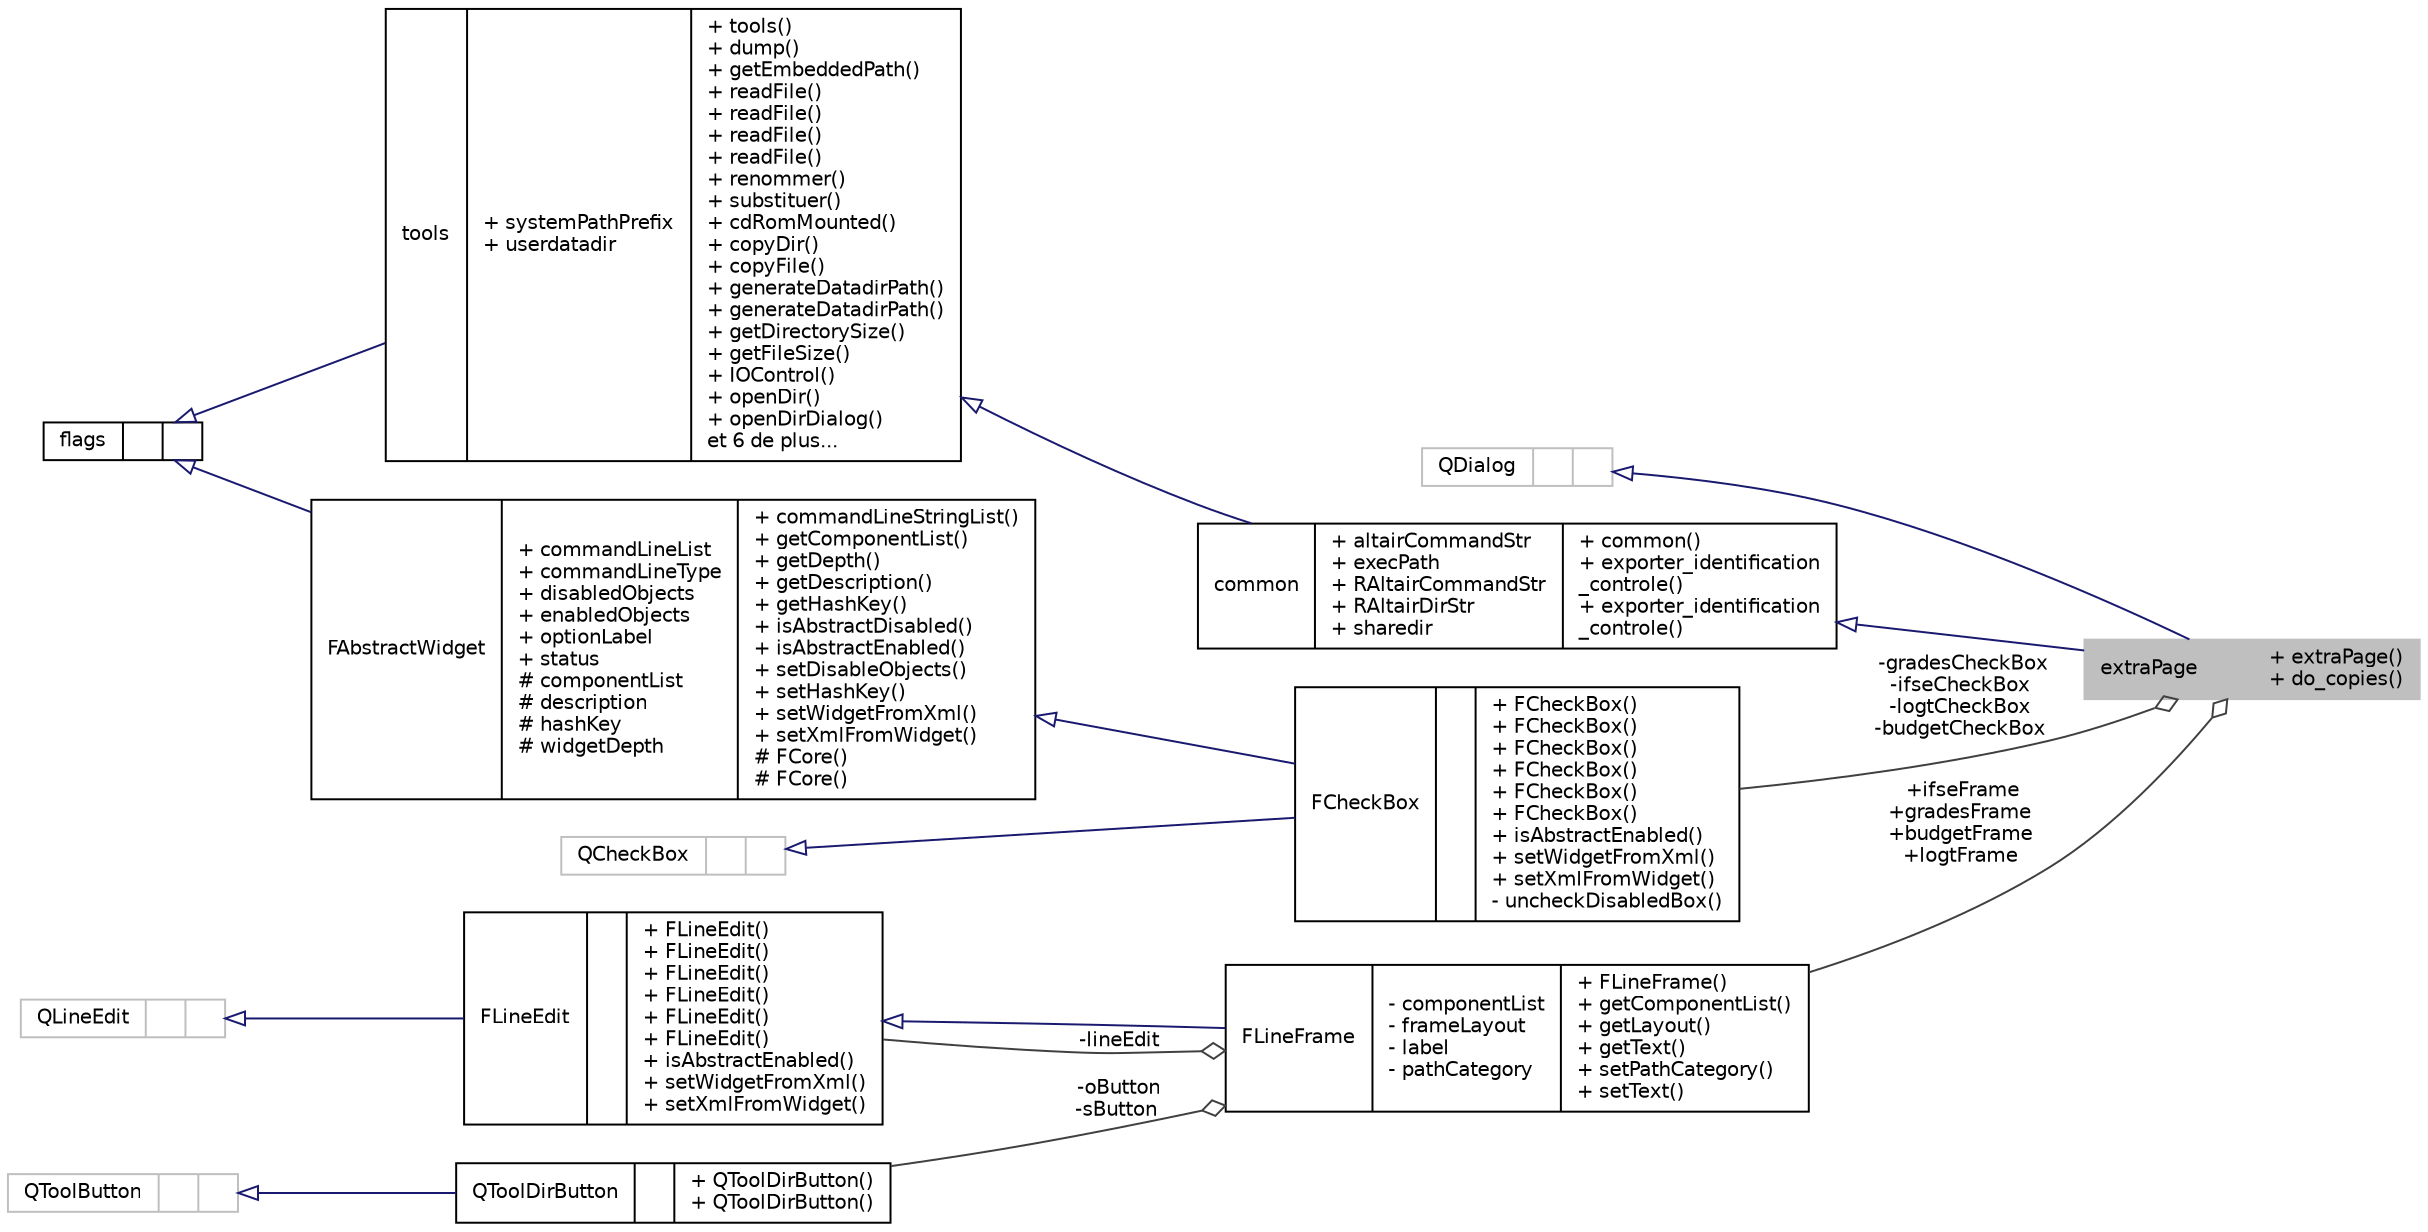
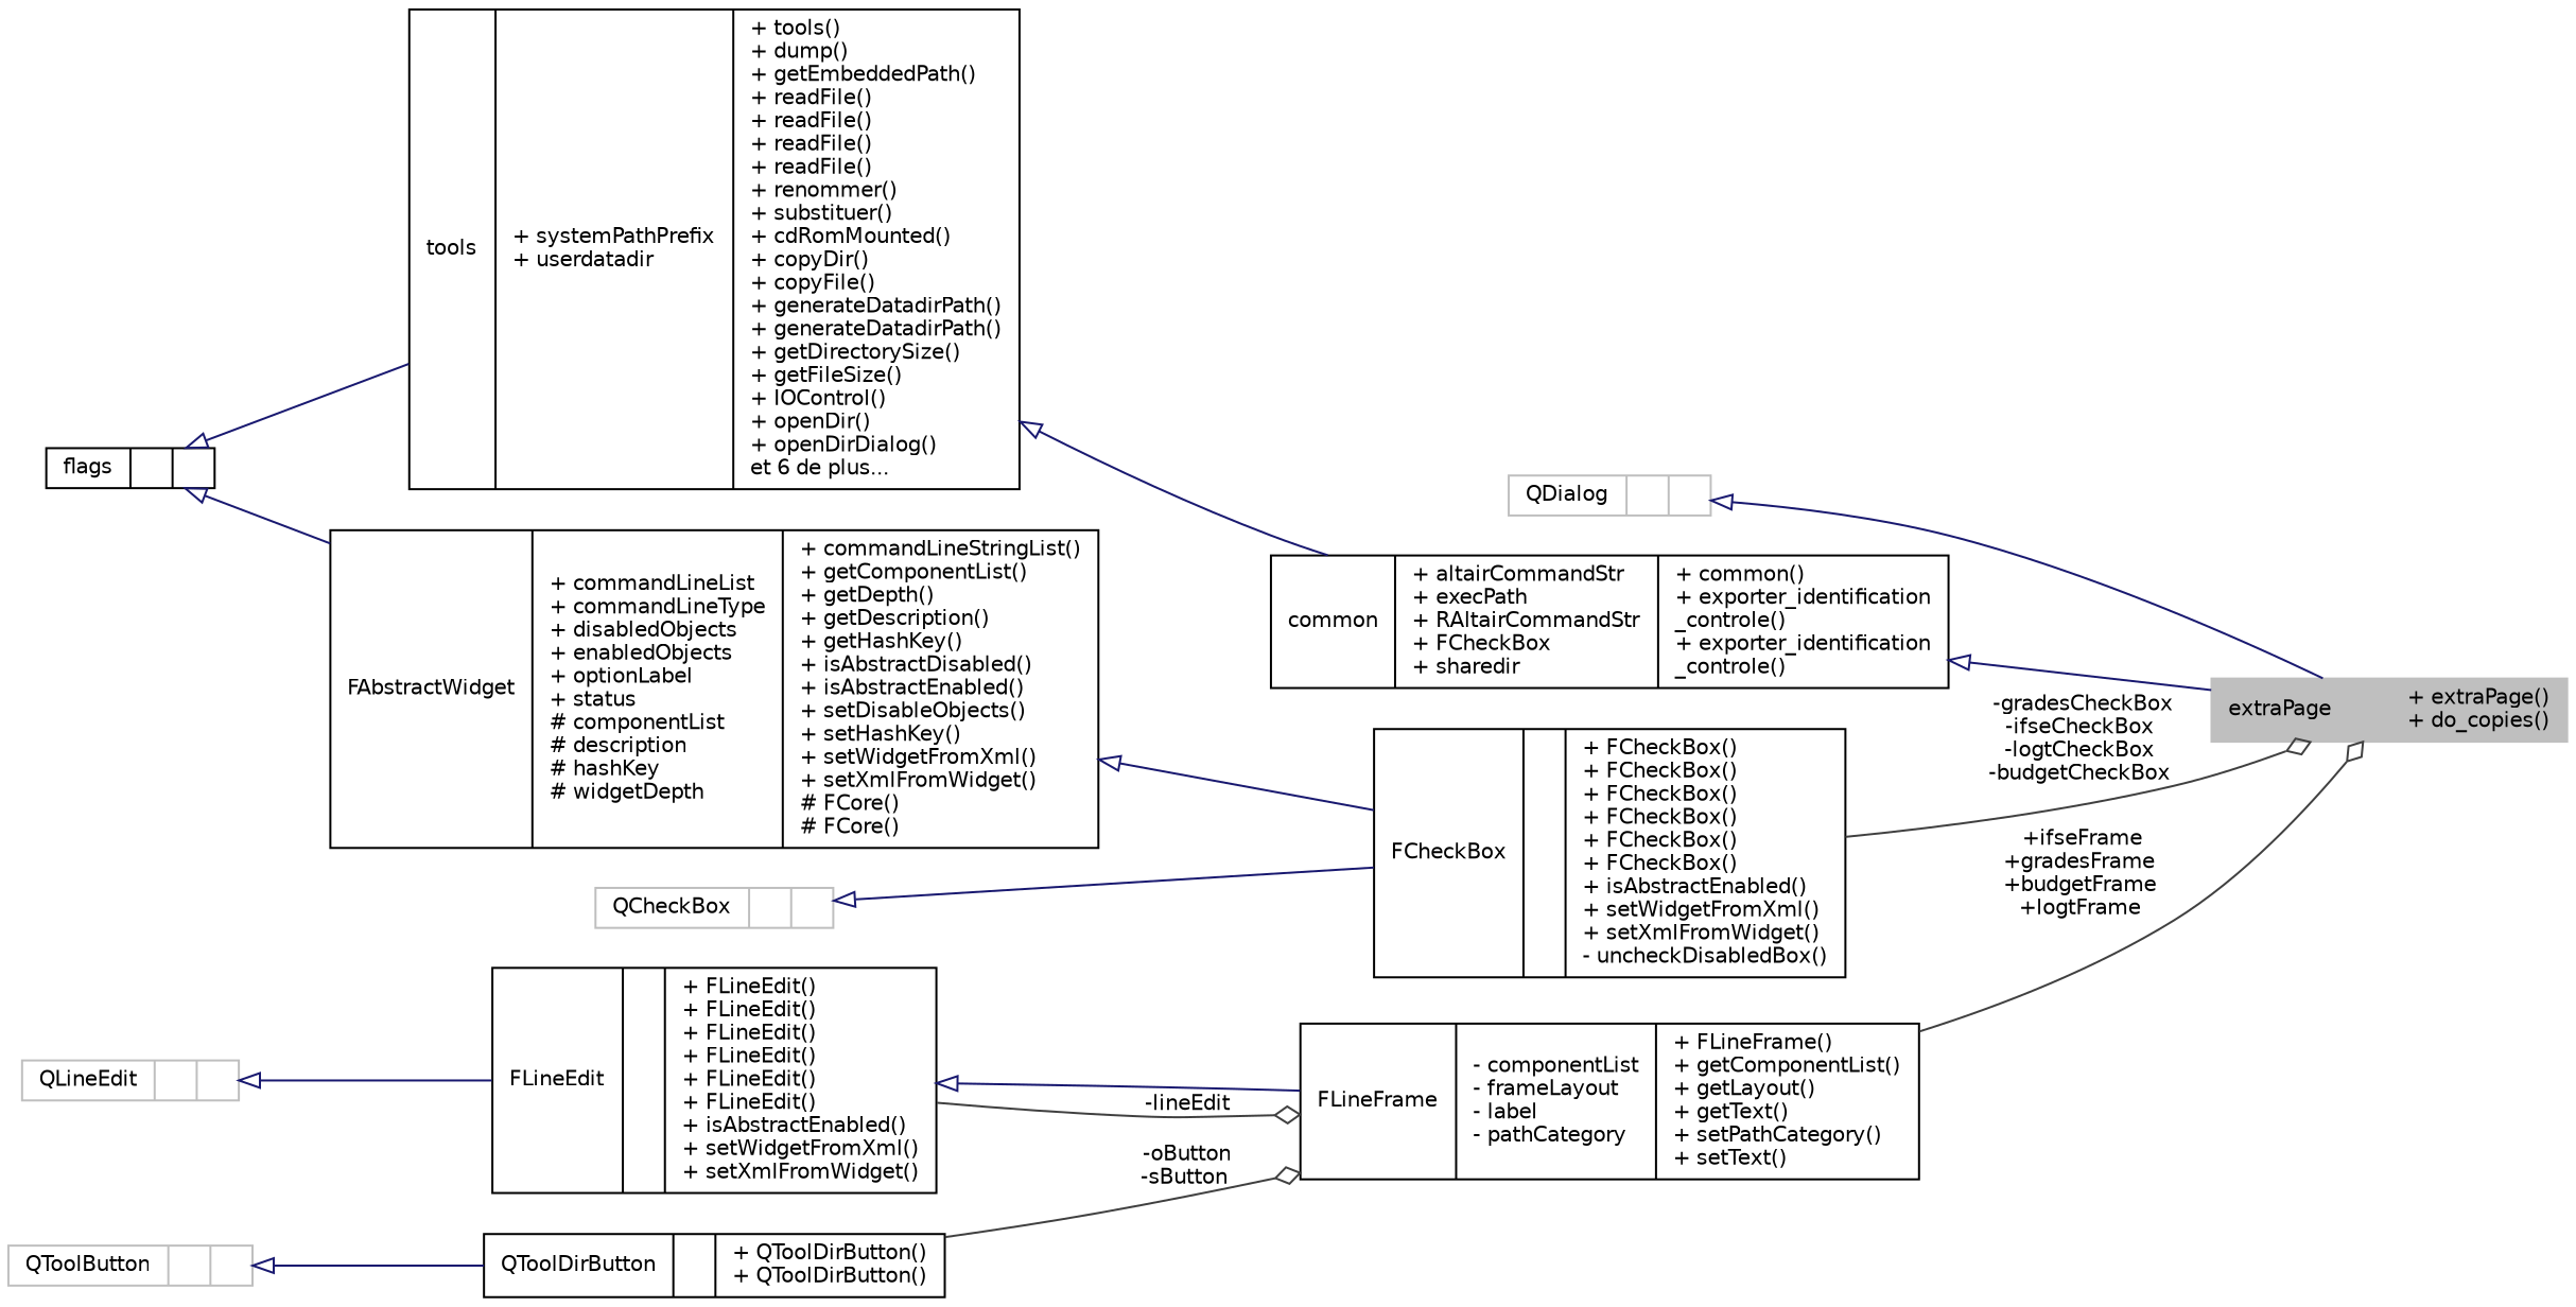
  digraph {
    rankdir=LR
    node [color=black fillcolor=white fontname=Helvetica fontsize=10 shape=record style=filled]
    edge [arrowtail=onormal color=midnightblue dir=back fontname=Helvetica fontsize=10 labelfontname=Helvetica labelfontsize=10 style=solid]
    n1 [color=grey75 fillcolor=grey75 fontcolor=black height=0.2 label="{extraPage\n||+ extraPage()\l+ do_copies()\l}" width=0.4]
    n2 [color=grey75 height=0.2 label="{QDialog\n||}" width=0.4]
-   n3 [height=0.2 label="{common\n|+ altairCommandStr\l+ execPath\l+ RAltairCommandStr\l+ RAltairDirStr\l+ sharedir\l|+ common()\l+ exporter_identification\l_controle()\l+ exporter_identification\l_controle()\l}" width=0.4]
+   n3 [height=0.2 label="{common\n|+ altairCommandStr\l+ execPath\l+ RAltairCommandStr\l+ FCheckBox\l+ sharedir\l|+ common()\l+ exporter_identification\l_controle()\l+ exporter_identification\l_controle()\l}" width=0.4]
    n4 [height=0.2 label="{tools\n|+ systemPathPrefix\l+ userdatadir\l|+ tools()\l+ dump()\l+ getEmbeddedPath()\l+ readFile()\l+ readFile()\l+ readFile()\l+ readFile()\l+ renommer()\l+ substituer()\l+ cdRomMounted()\l+ copyDir()\l+ copyFile()\l+ generateDatadirPath()\l+ generateDatadirPath()\l+ getDirectorySize()\l+ getFileSize()\l+ IOControl()\l+ openDir()\l+ openDirDialog()\let 6 de plus...\l}" width=0.4]
    n5 [height=0.2 label="{flags\n||}" width=0.4]
    n6 [height=0.2 label="{FAbstractWidget\n|+ commandLineList\l+ commandLineType\l+ disabledObjects\l+ enabledObjects\l+ optionLabel\l+ status\l# componentList\l# description\l# hashKey\l# widgetDepth\l|+ commandLineStringList()\l+ getComponentList()\l+ getDepth()\l+ getDescription()\l+ getHashKey()\l+ isAbstractDisabled()\l+ isAbstractEnabled()\l+ setDisableObjects()\l+ setHashKey()\l+ setWidgetFromXml()\l+ setXmlFromWidget()\l# FCore()\l# FCore()\l}" width=0.4]
    n7 [height=0.2 label="{FCheckBox\n||+ FCheckBox()\l+ FCheckBox()\l+ FCheckBox()\l+ FCheckBox()\l+ FCheckBox()\l+ FCheckBox()\l+ isAbstractEnabled()\l+ setWidgetFromXml()\l+ setXmlFromWidget()\l- uncheckDisabledBox()\l}" width=0.4]
    n8 [height=0.2 label="{FLineFrame\n|- componentList\l- frameLayout\l- label\l- pathCategory\l|+ FLineFrame()\l+ getComponentList()\l+ getLayout()\l+ getText()\l+ setPathCategory()\l+ setText()\l}" width=0.4]
    n9 [height=0.2 label="{FLineEdit\n||+ FLineEdit()\l+ FLineEdit()\l+ FLineEdit()\l+ FLineEdit()\l+ FLineEdit()\l+ FLineEdit()\l+ isAbstractEnabled()\l+ setWidgetFromXml()\l+ setXmlFromWidget()\l}" width=0.4]
    n10 [color=grey75 height=0.2 label="{QLineEdit\n||}" width=0.4]
    n11 [height=0.2 label="{QToolDirButton\n||+ QToolDirButton()\l+ QToolDirButton()\l}" width=0.4]
    n12 [color=grey75 height=0.2 label="{QToolButton\n||}" width=0.4]
    n13 [color=grey75 height=0.2 label="{QCheckBox\n||}" width=0.4]
    n2 -> n1
    n3 -> n1
    n4 -> n3
    n5 -> n4
    n5 -> n6
    n6 -> n7
    n7 -> n1 [arrowhead=odiamond color=grey25 label=" -gradesCheckBox\n-ifseCheckBox\n-logtCheckBox\n-budgetCheckBox" arrowtail="" dir=""]
    n8 -> n1 [arrowhead=odiamond color=grey25 label=" +ifseFrame\n+gradesFrame\n+budgetFrame\n+logtFrame" arrowtail="" dir=""]
    n9 -> n8
    n9 -> n8 [arrowhead=odiamond color=grey25 label=" -lineEdit" arrowtail="" dir=""]
    n10 -> n9
    n11 -> n8 [arrowhead=odiamond color=grey25 label=" -oButton\n-sButton" arrowtail="" dir=""]
    n12 -> n11
    n13 -> n7
  }
